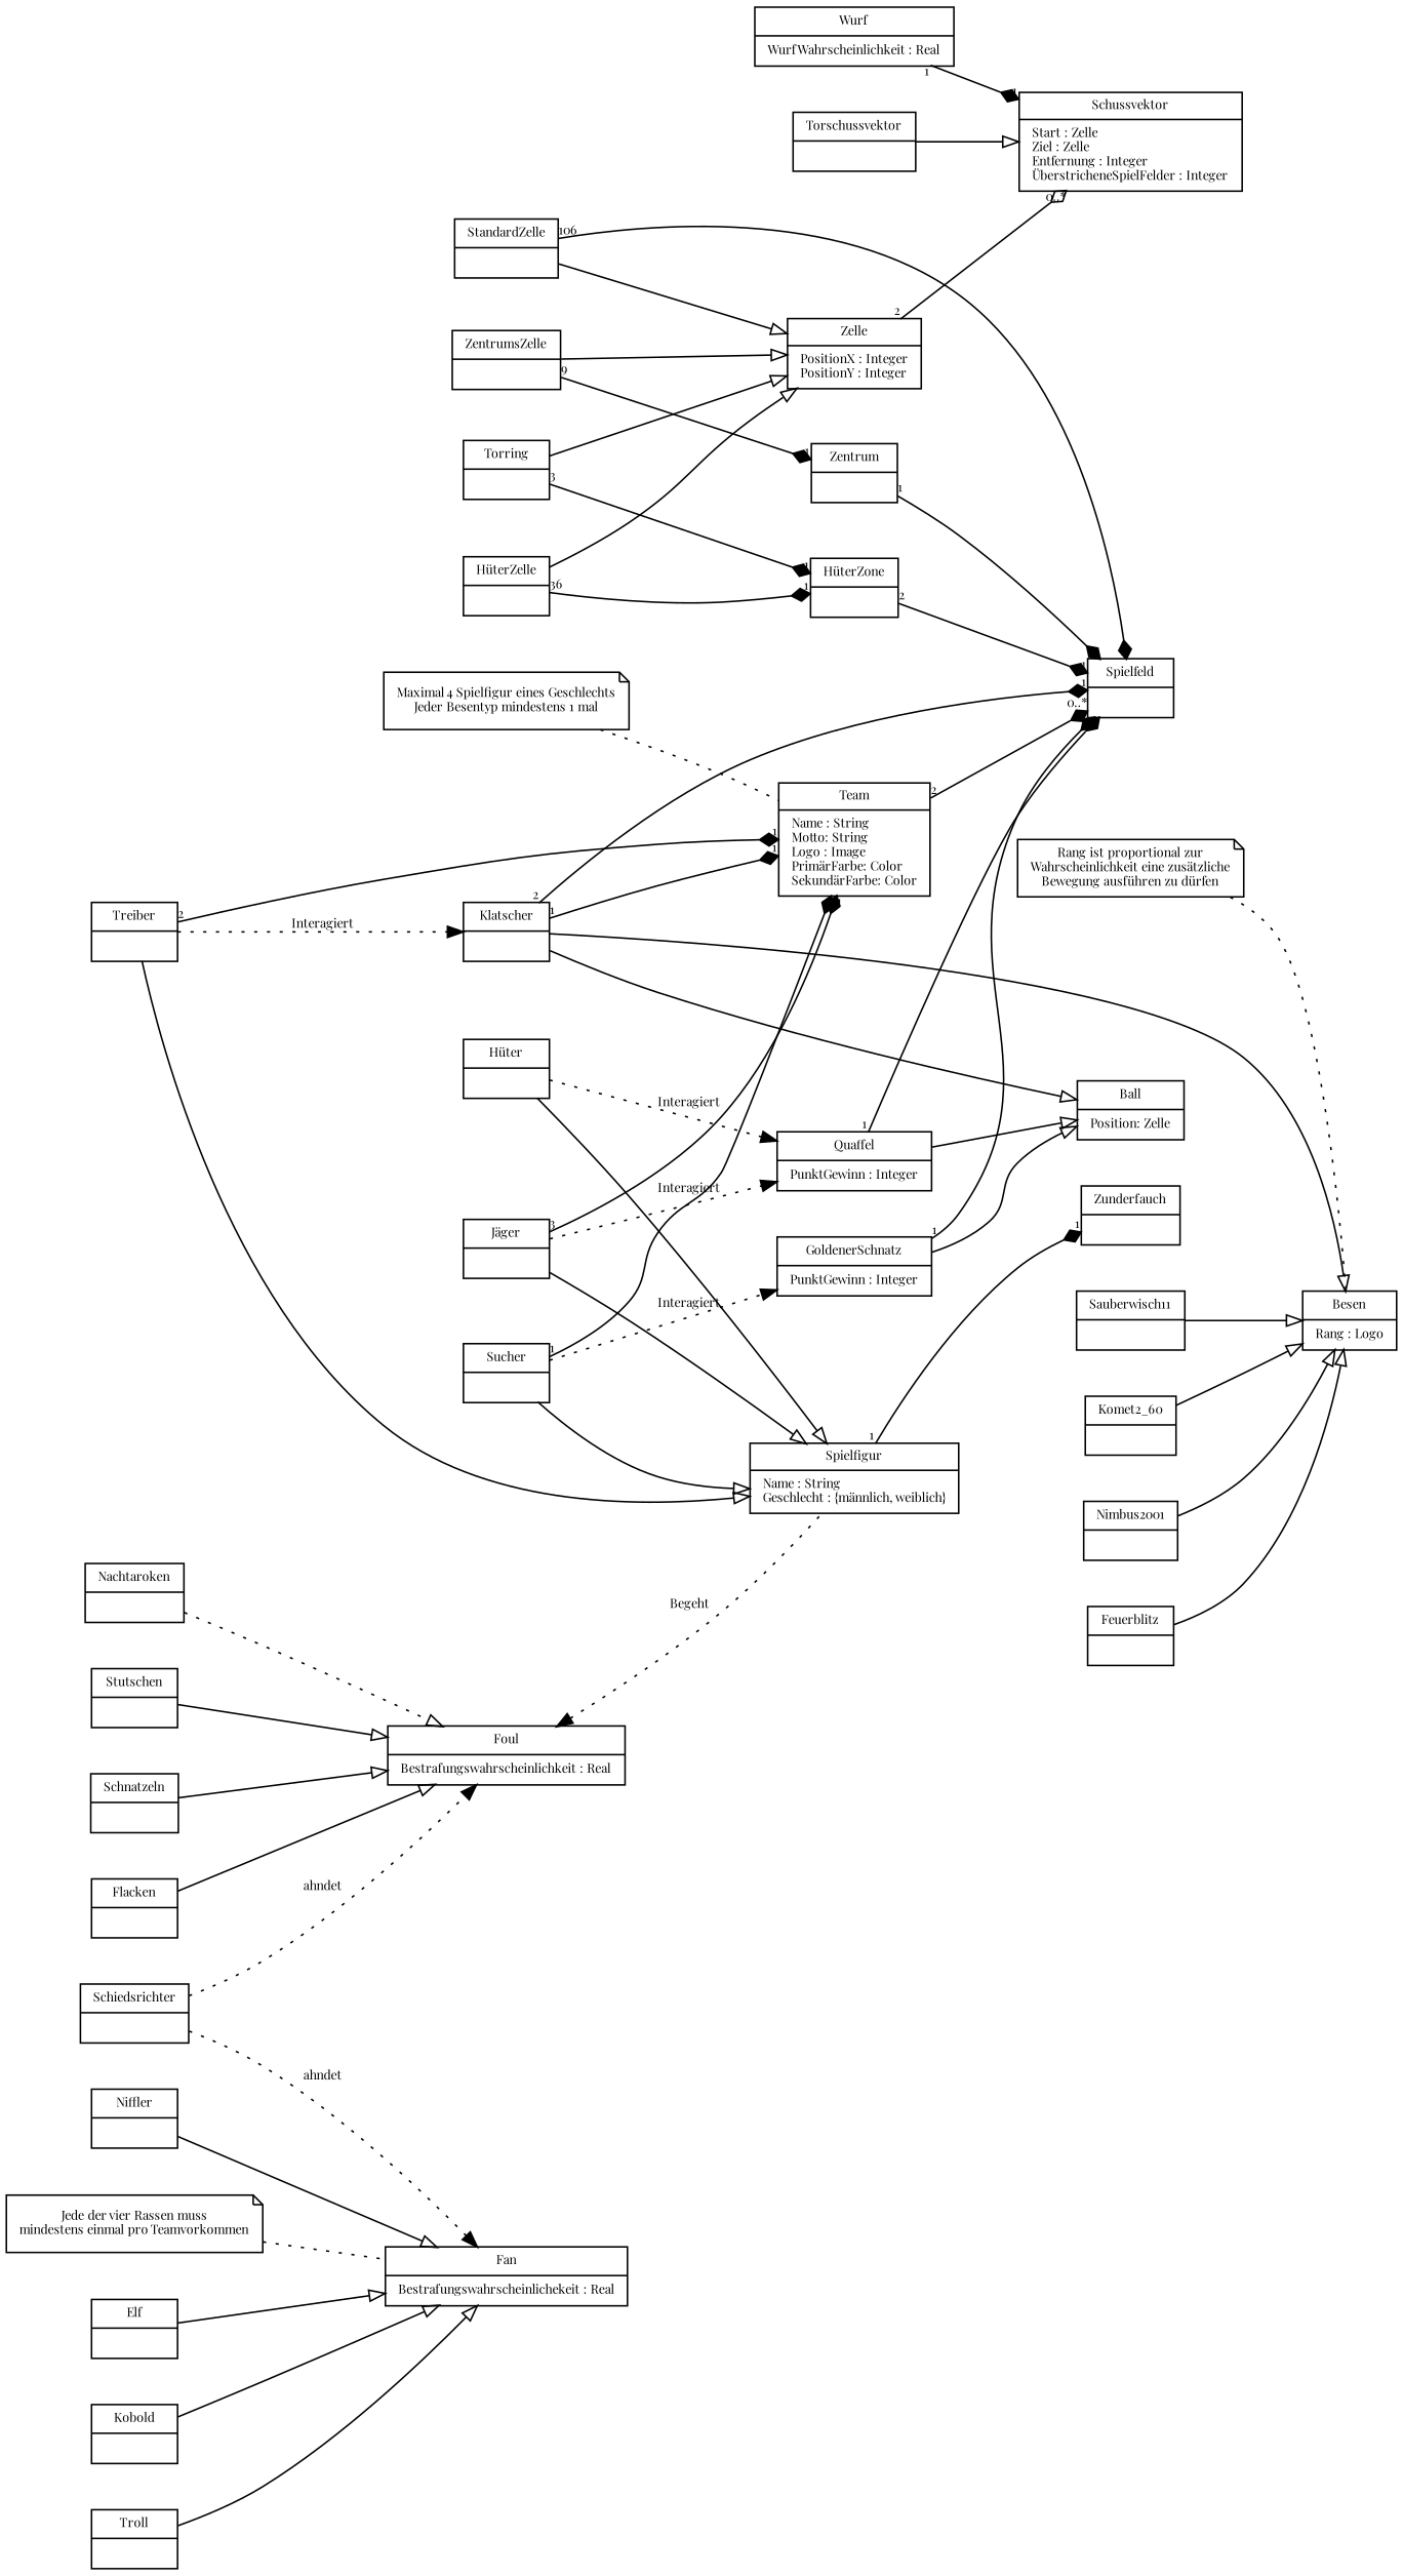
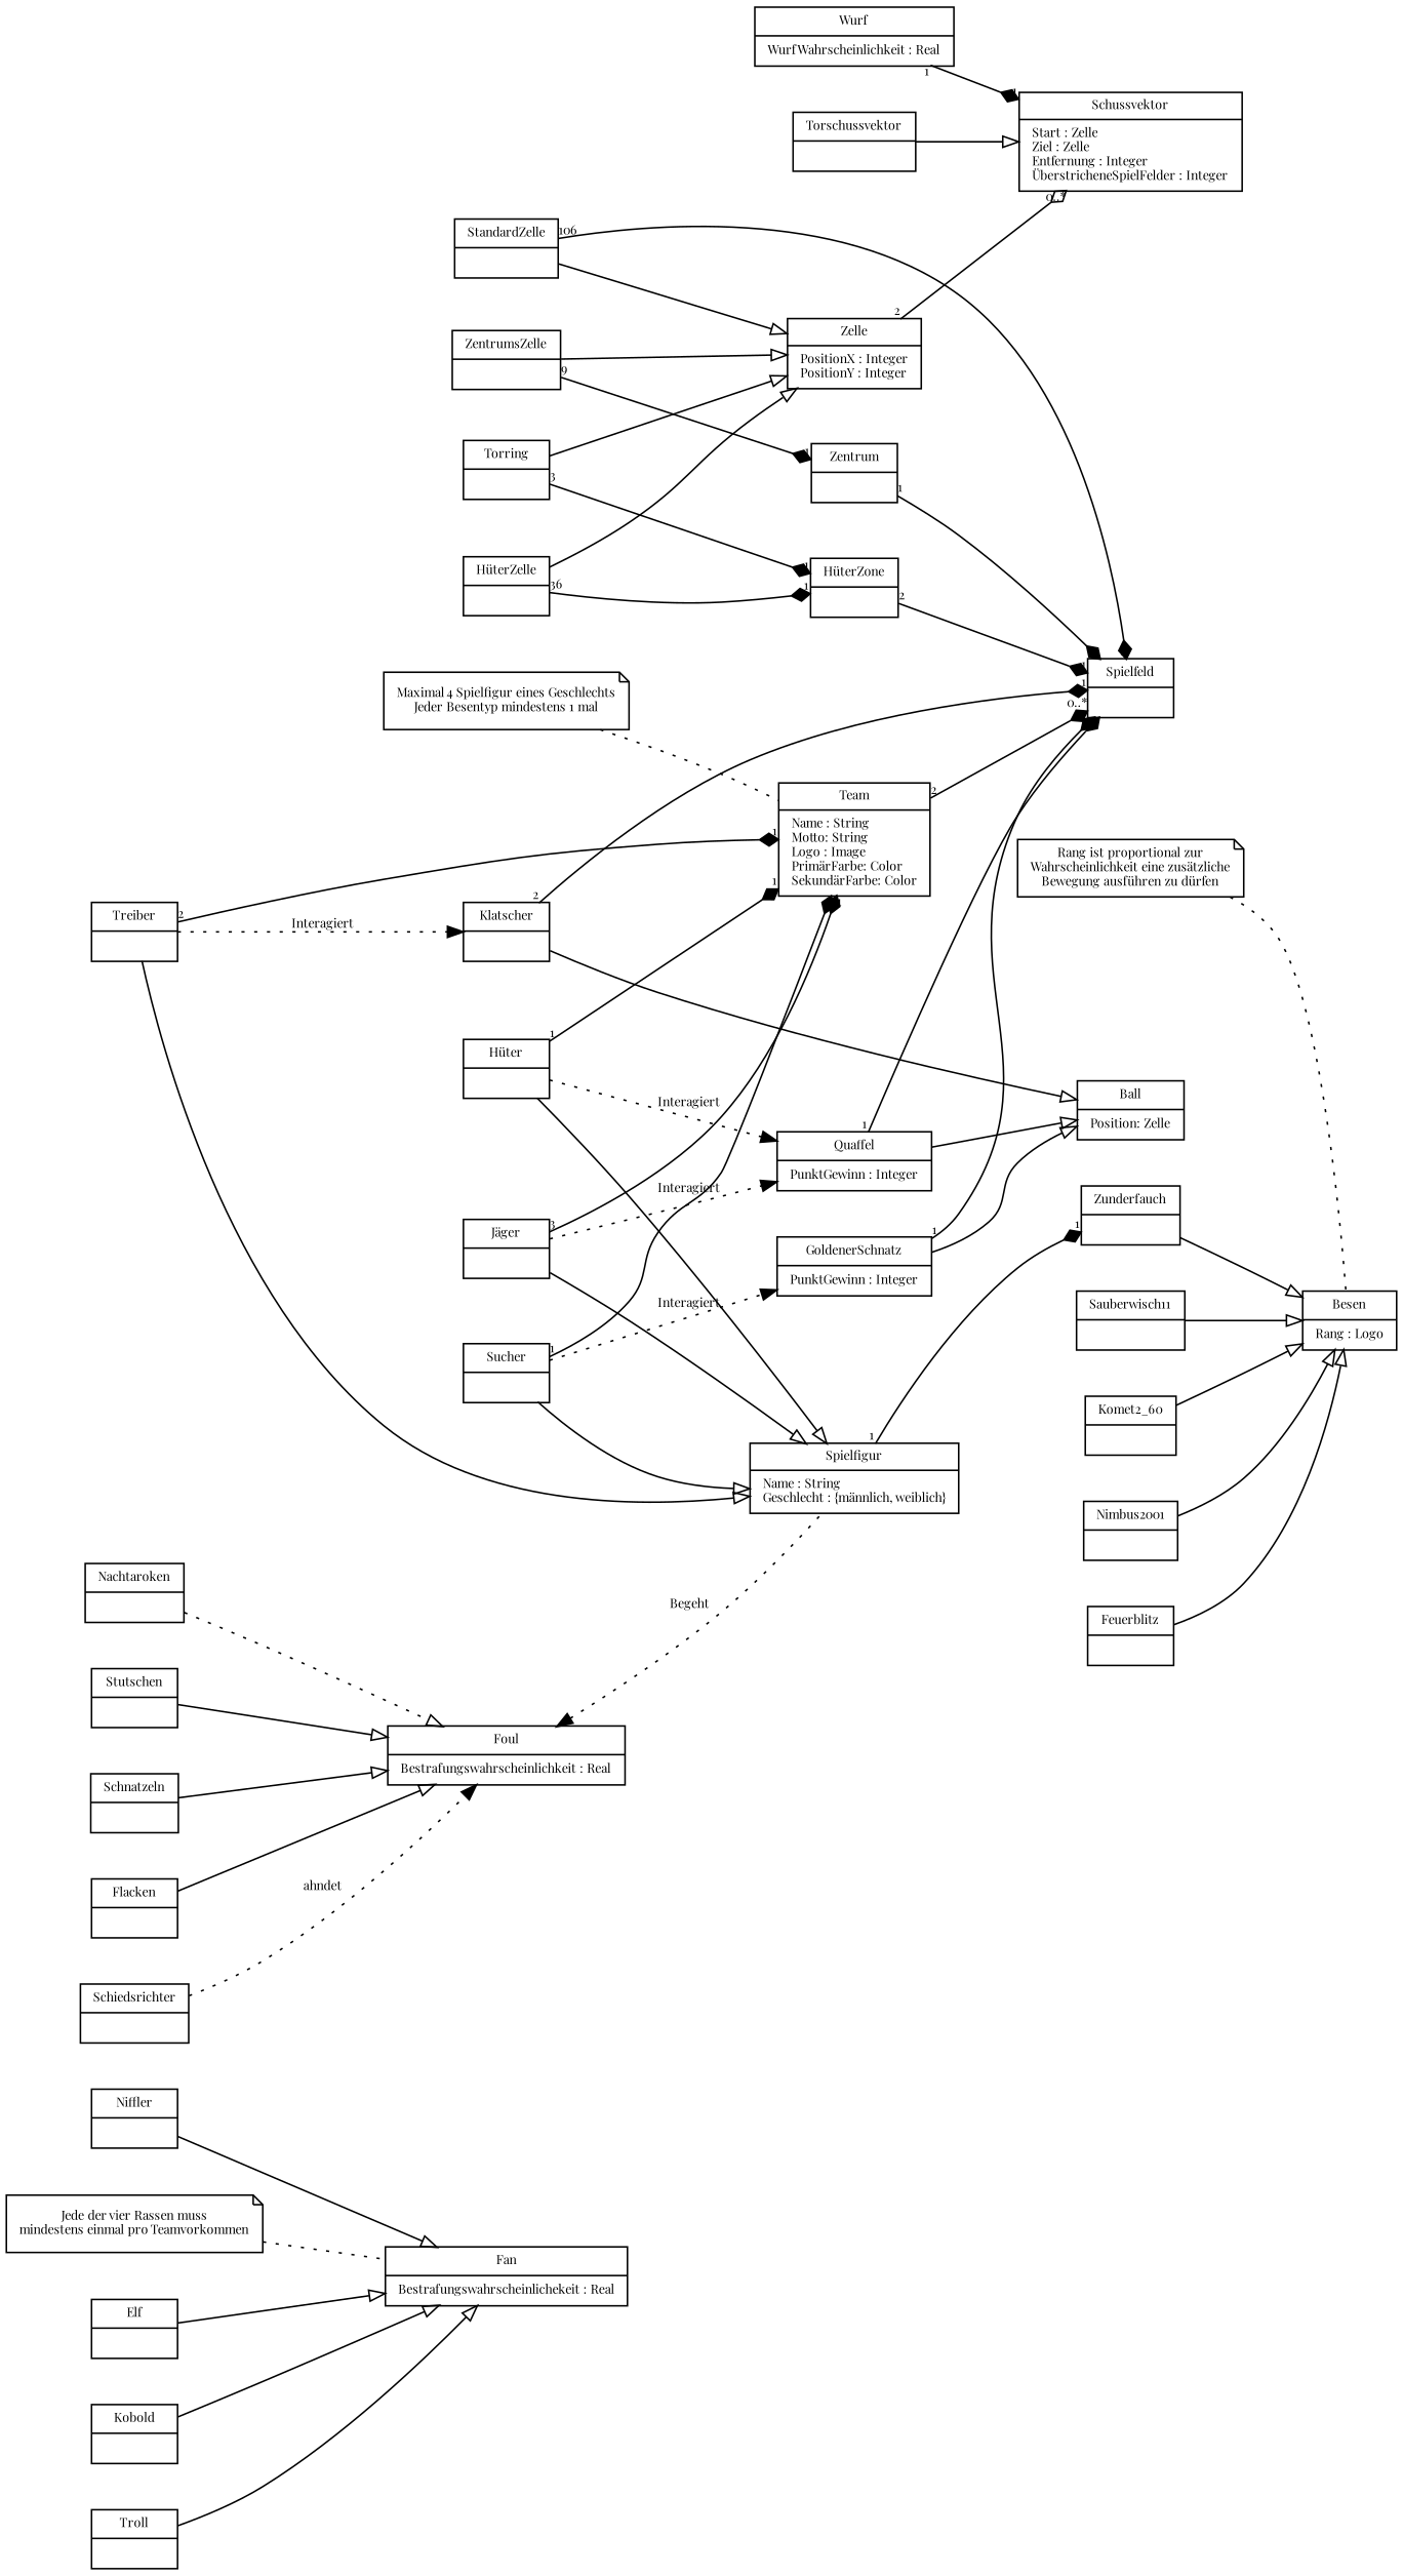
  digraph {
    fontname="Playfair Display"
    fontsize=8
    nodesep=0.4
    rankdir=LR
    node [fontname="Playfair Display" fontsize=8 shape=record]
    edge [arrowhead=onormal fontname="Playfair Display" fontsize=8 labeldistance=2]
    n1 [label="Spielfeld|"]
    n2 [label="Zelle|PositionX : Integer\lPositionY : Integer\l"]
    n3 [label="Schussvektor|Start : Zelle\lZiel : Zelle\lEntfernung : Integer\lÜberstricheneSpielFelder : Integer\l"]
    n4 [label="Torring|"]
    n5 [label="HüterZone|"]
    n6 [label="ZentrumsZelle|"]
    n7 [label="Zentrum|"]
    n8 [label="HüterZelle|"]
    n9 [label="StandardZelle|"]
    n10 [label="Wurf|WurfWahrscheinlichkeit : Real\l"]
    n11 [label="Torschussvektor|"]
    n12 [label="Ball|Position: Zelle\l"]
    n13 [label="Quaffel|PunktGewinn : Integer"]
    n14 [label="Klatscher|"]
    n15 [label="GoldenerSchnatz|PunktGewinn : Integer"]
    n16 [label="Besen|Rang : Logo"]
    n17 [label="Rang ist proportional zur\nWahrscheinlichkeit eine zusätzliche\nBewegung ausführen zu dürfen" shape=note]
    n18 [label="Zunderfauch|"]
    n19 [label="Sauberwisch11|"]
    n20 [label="Komet2_60|"]
    n21 [label="Nimbus2001|"]
    n22 [label="Feuerblitz|"]
    n23 [label="Team|Name : String\lMotto: String\lLogo : Image\lPrimärFarbe: Color\lSekundärFarbe: Color\l"]
    n24 [label="Maximal 4 Spielfigur eines Geschlechts\nJeder Besentyp mindestens 1 mal" shape=note]
    n25 [label="Spielfigur|Name : String\lGeschlecht : \{männlich, weiblich\}\l"]
    n26 [label="Jäger|"]
    n27 [label="Treiber|"]
    n28 [label="Hüter|"]
    n29 [label="Sucher|"]
    n30 [label="Fan|Bestrafungswahrscheinlichekeit : Real\l"]
    n31 [label="Elf|"]
    n32 [label="Kobold|"]
    n33 [label="Troll|"]
    n34 [label="Niffler|"]
    n35 [label="Jede der vier Rassen muss\nmindestens einmal pro Teamvorkommen" shape=note]
    n36 [label="Foul|Bestrafungswahrscheinlichkeit : Real\l"]
    n37 [label="Flacken|"]
    n38 [label="Nachtaroken|"]
    n39 [label="Stutschen|"]
    n40 [label="Schnatzeln|"]
    n41 [label="Schiedsrichter|\l"]
    n2 -> n3 [arrowhead=odiamond headlabel="0..*" taillabel=2]
    n4 -> n2
    n4 -> n5 [arrowhead=diamond headlabel=1 taillabel=3]
    n5 -> n1 [arrowhead=diamond headlabel=1 taillabel=2]
    n6 -> n2
    n6 -> n7 [arrowhead=diamond headlabel=1 taillabel=9]
    n7 -> n1 [arrowhead=diamond headlabel=1 taillabel=1]
    n8 -> n2
    n8 -> n5 [arrowhead=diamond headlabel=1 taillabel=36]
    n9 -> n1 [arrowhead=diamond headlabel=1 taillabel=106]
    n9 -> n2
    n10 -> n3 [arrowhead=diamond headlabel=1 taillabel=1]
    n11 -> n3
    n13 -> n1 [arrowhead=diamond headlabel=1 taillabel=1]
    n13 -> n12
    n14 -> n1 [arrowhead=diamond headlabel=1 taillabel=2]
    n14 -> n12
    n15 -> n1 [arrowhead=diamond headlabel=1 taillabel=1]
    n15 -> n12
    n17 -> n16 [arrowhead=none style=dotted]
-   n14 -> n16
+   n18 -> n16
    n19 -> n16
    n20 -> n16
    n21 -> n16
    n22 -> n16
    n23 -> n1 [arrowhead=diamond headlabel="0..*" taillabel=2]
    n24 -> n23 [arrowhead=none style=dotted]
    n25 -> n18 [arrowhead=diamond headlabel=1 taillabel=1]
    n26 -> n13 [arrowhead=normal label=Interagiert style=dotted]
    n26 -> n23 [arrowhead=diamond headlabel=1 taillabel=3]
    n26 -> n25
    n27 -> n14 [arrowhead=normal label=Interagiert style=dotted]
    n27 -> n23 [arrowhead=diamond headlabel=1 taillabel=2]
    n27 -> n25
    n28 -> n13 [arrowhead=normal label=Interagiert style=dotted]
-   n14 -> n23 [arrowhead=diamond headlabel=1 taillabel=1]
+   n28 -> n23 [arrowhead=diamond headlabel=1 taillabel=1]
    n28 -> n25
    n29 -> n15 [arrowhead=normal label=Interagiert style=dotted]
    n29 -> n23 [arrowhead=diamond headlabel=1 taillabel=1]
    n29 -> n25
    n31 -> n30
    n32 -> n30
    n33 -> n30
    n34 -> n30
    n35 -> n30 [arrowhead=none style=dotted]
    n36 -> n25 [arrowhead=none arrowtail=normal dir=both label=Begeht style=dotted]
    n37 -> n36
    n38 -> n36 [style=dotted]
    n39 -> n36
    n40 -> n36
-   n41 -> n30 [arrowhead=normal label=ahndet style=dotted]
    n41 -> n36 [arrowhead=normal label=ahndet style=dotted]
  }
